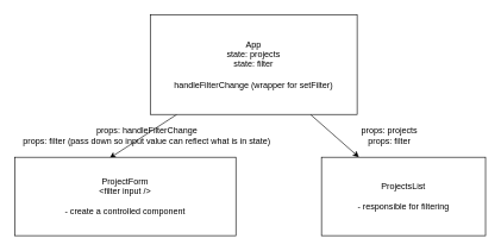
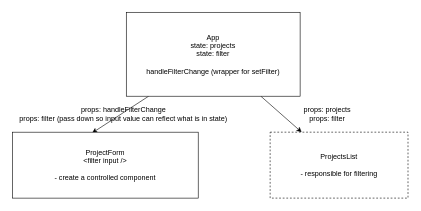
  <mxCell id="0" />
  <mxCell id="1" parent="0" />
  <mxCell id="2" style="edgeStyle=none;html=1;entryX=0.429;entryY=0.012;entryDx=0;entryDy=0;entryPerimeter=0;" edge="1" parent="1" source="4" target="5"><mxGeometry relative="1" as="geometry" /></mxCell>
  <mxCell id="3" style="edgeStyle=none;html=1;" edge="1" parent="1" source="4" target="6"><mxGeometry relative="1" as="geometry" /></mxCell>
  <mxCell id="4" value="App&lt;br&gt;state: projects&lt;br&gt;state: filter&lt;br&gt;&lt;br&gt;handleFilterChange (wrapper for setFilter)&lt;br&gt;" style="whiteSpace=wrap;html=1;" vertex="1" parent="1"><mxGeometry x="210" y="20" width="290" height="140" as="geometry" /></mxCell>
  <mxCell id="5" value="ProjectForm&lt;br&gt;&amp;lt;filter input /&amp;gt;&lt;br&gt;&lt;br&gt;- create a controlled component" style="whiteSpace=wrap;html=1;" vertex="1" parent="1"><mxGeometry x="20" y="220" width="310" height="110" as="geometry" /></mxCell>
- <mxCell id="6" value="ProjectsList&lt;br&gt;&lt;br&gt;- responsible for filtering" style="whiteSpace=wrap;html=1;" vertex="1" parent="1"><mxGeometry x="450" y="220" width="230" height="110" as="geometry" /></mxCell>
+ <mxCell id="6" value="ProjectsList&lt;br&gt;&lt;br&gt;- responsible for filtering" style="whiteSpace=wrap;html=1;dashed=1;" vertex="1" parent="1"><mxGeometry x="450" y="220" width="230" height="110" as="geometry" /></mxCell>
  <mxCell id="7" value="props: projects&lt;br&gt;props: filter" style="text;html=1;align=center;verticalAlign=middle;resizable=0;points=[];autosize=1;strokeColor=none;fillColor=none;" vertex="1" parent="1"><mxGeometry x="495" y="170" width="100" height="40" as="geometry" /></mxCell>
  <mxCell id="8" value="props: handleFilterChange&lt;br&gt;props: filter (pass down so input value can reflect what is in state)" style="text;html=1;align=center;verticalAlign=middle;resizable=0;points=[];autosize=1;strokeColor=none;fillColor=none;" vertex="1" parent="1"><mxGeometry x="20" y="170" width="370" height="40" as="geometry" /></mxCell>
